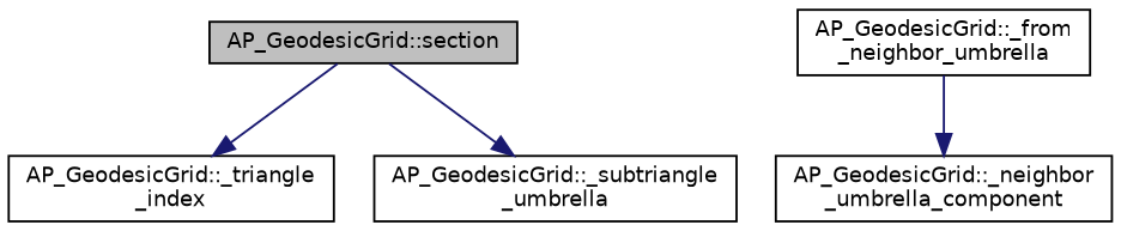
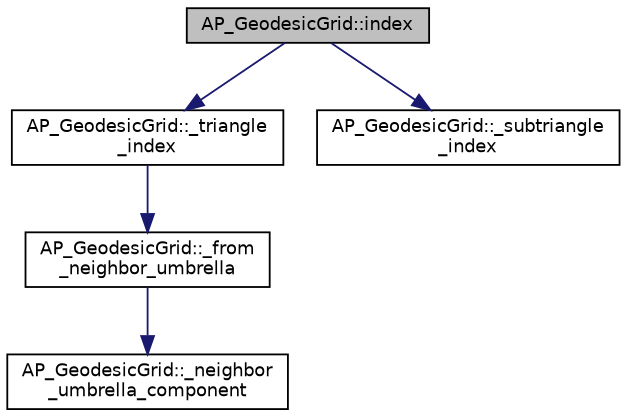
  digraph {
    rankdir=TB
    node [color=black fillcolor=white fontname=Helvetica fontsize=10 shape=record style=filled]
    edge [color=midnightblue fontname=Helvetica fontsize=10 labelfontname=Helvetica labelfontsize=10 style=solid]
-   n1 [fillcolor=grey75 fontcolor=black height=0.2 label="AP_GeodesicGrid::section" width=0.4]
+   n1 [fillcolor=grey75 fontcolor=black height=0.2 label="AP_GeodesicGrid::index" width=0.4]
    n2 [height=0.2 label="AP_GeodesicGrid::_triangle\l_index" width=0.4]
-   n3 [height=0.2 label="AP_GeodesicGrid::_subtriangle\l_umbrella" width=0.4]
+   n3 [height=0.2 label="AP_GeodesicGrid::_subtriangle\l_index" width=0.4]
    n4 [height=0.2 label="AP_GeodesicGrid::_from\l_neighbor_umbrella" width=0.4]
    n5 [height=0.2 label="AP_GeodesicGrid::_neighbor\l_umbrella_component" width=0.4]
    n1 -> n2
    n1 -> n3
+   n2 -> n4
    n4 -> n5
  }
